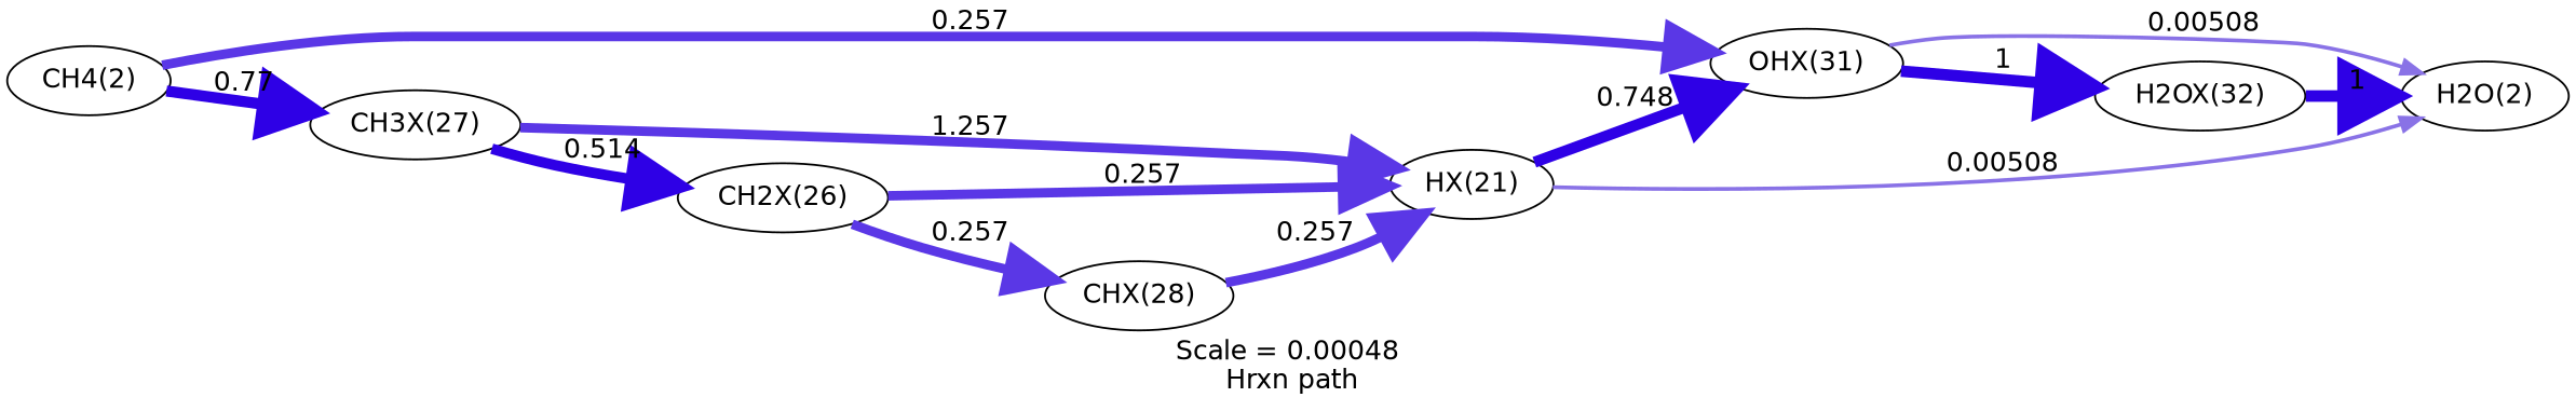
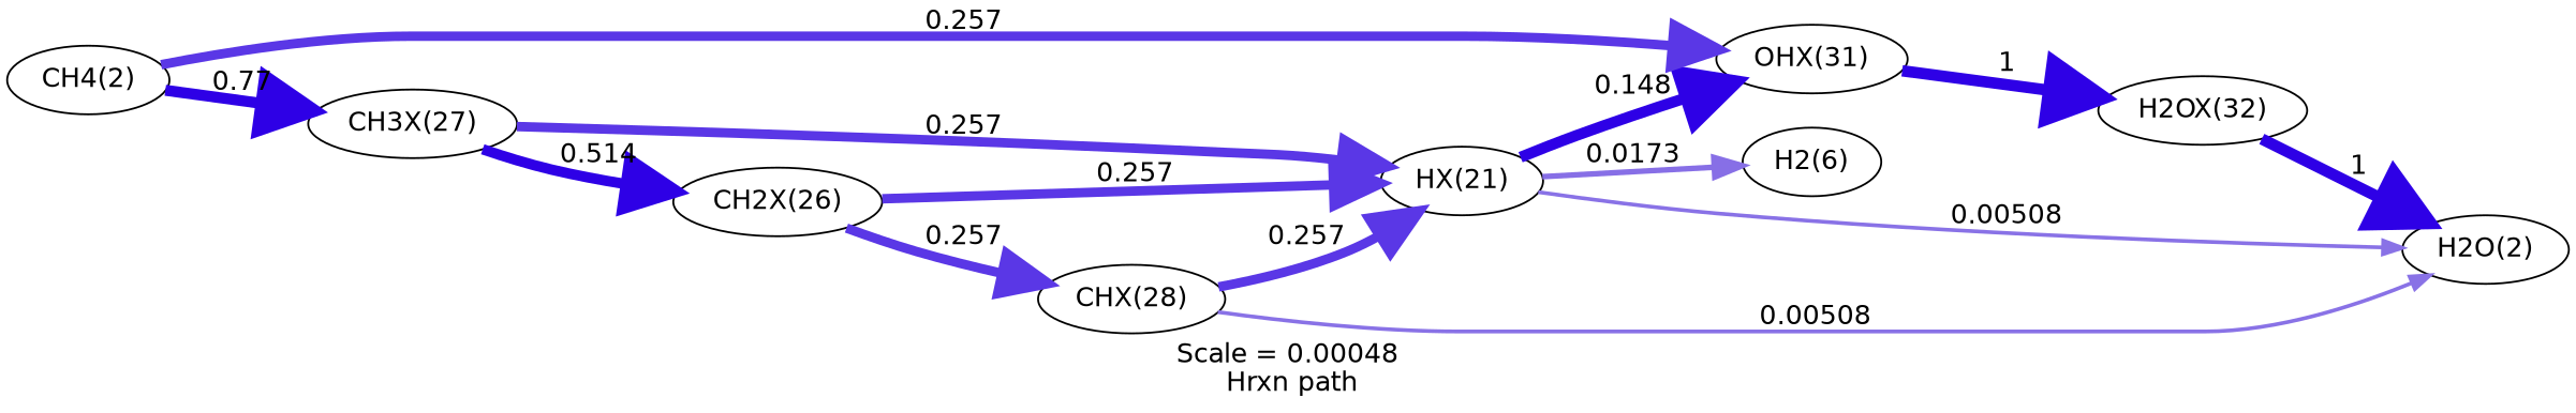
  digraph {
    fontname=Helvetica
    label="Scale = 0.00048\l Hrxn path"
    rankdir=LR
    node [fontname=Helvetica]
    edge [arrowsize=2.49 color="0.7, 0.757, 0.9" fontname=Helvetica penwidth=4.97]
    n1 [label="HX(21)"]
+   n2 [label="H2(6)"]
    n3 [label="OHX(31)"]
    n4 [label="H2O(2)"]
    n5 [label="H2OX(32)"]
    n6 [label="CH3X(27)"]
    n7 [label="CH2X(26)"]
    n8 [label="CHX(28)"]
    n9 [label="CH4(2)"]
-   n1 -> n3 [arrowsize=2.89 color="0.7, 1.25, 0.9" label=" 0.748" penwidth=5.78]
+   n1 -> n2 [arrowsize=1.47 color="0.7, 0.517, 0.9" label=" 0.0173" penwidth=2.94]
+   n1 -> n3 [arrowsize=2.89 color="0.7, 1.25, 0.9" label=" 0.148" penwidth=5.78]
    n1 -> n4 [arrowsize=1.01 color="0.7, 0.505, 0.9" label=" 0.00508" penwidth=2.01]
-   n3 -> n4 [arrowsize=1.01 color="0.7, 0.505, 0.9" label=" 0.00508" penwidth=2.01]
+   n8 -> n4 [arrowsize=1.01 color="0.7, 0.505, 0.9" label=" 0.00508" penwidth=2.01]
    n3 -> n5 [arrowsize=3 color="0.7, 1.5, 0.9" label=" 1" penwidth=6]
    n5 -> n4 [arrowsize=3 color="0.7, 1.5, 0.9" label=" 1" penwidth=6]
-   n6 -> n1 [label=" 1.257"]
+   n6 -> n1 [label=" 0.257"]
    n6 -> n7 [arrowsize=2.75 color="0.7, 1.01, 0.9" label=" 0.514" penwidth=5.5]
    n7 -> n1 [label=" 0.257"]
    n7 -> n8 [label=" 0.257"]
    n8 -> n1 [label=" 0.257"]
    n9 -> n3 [label=" 0.257"]
    n9 -> n6 [arrowsize=2.9 color="0.7, 1.27, 0.9" label=" 0.77" penwidth=5.8]
  }
